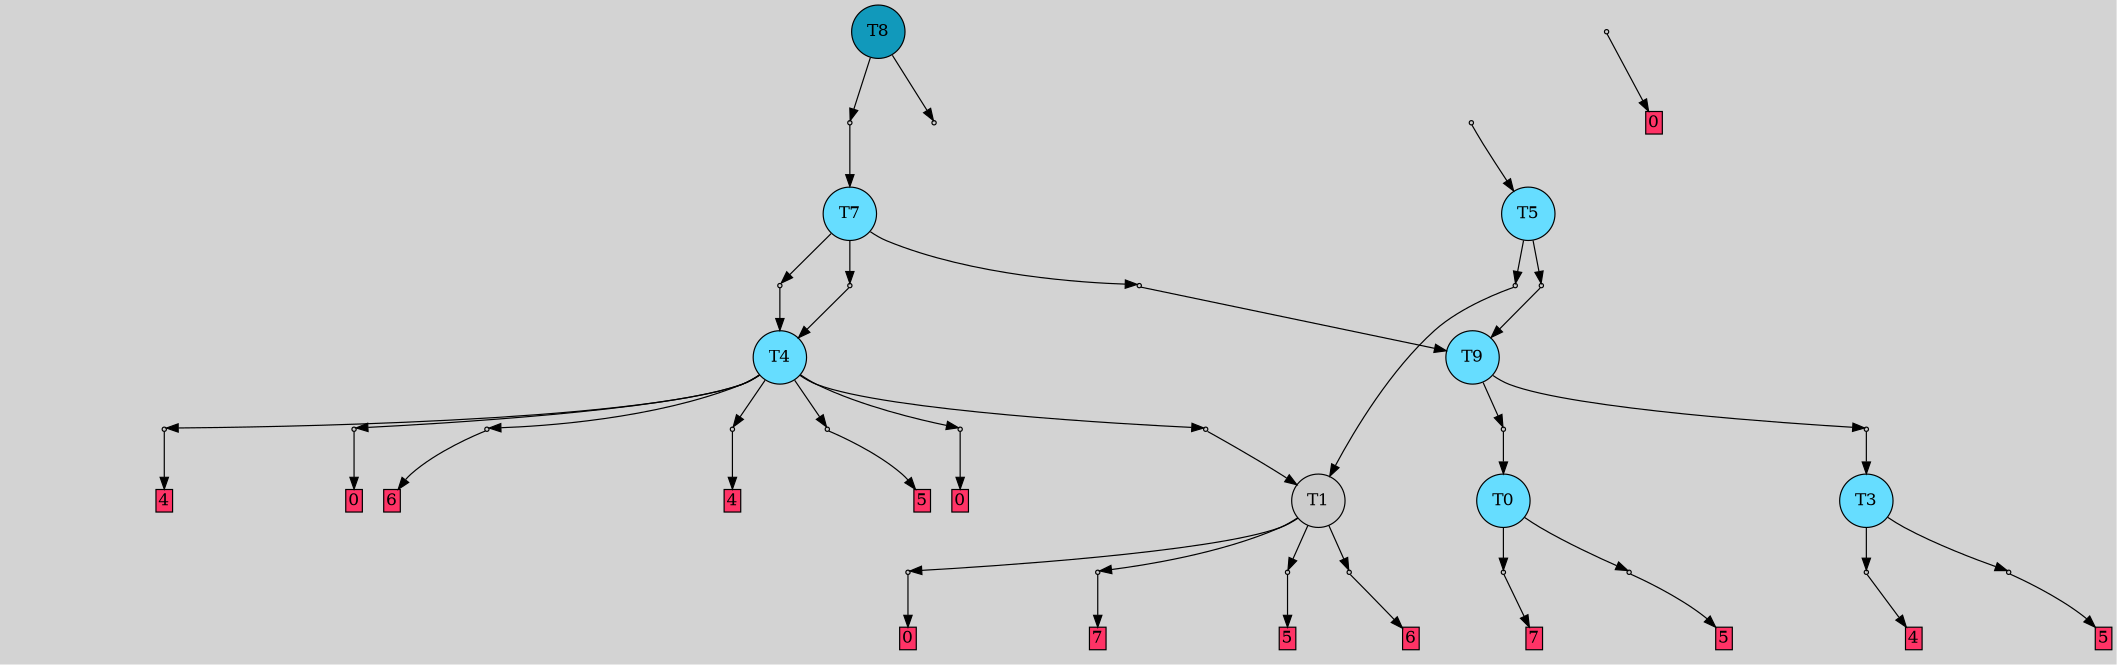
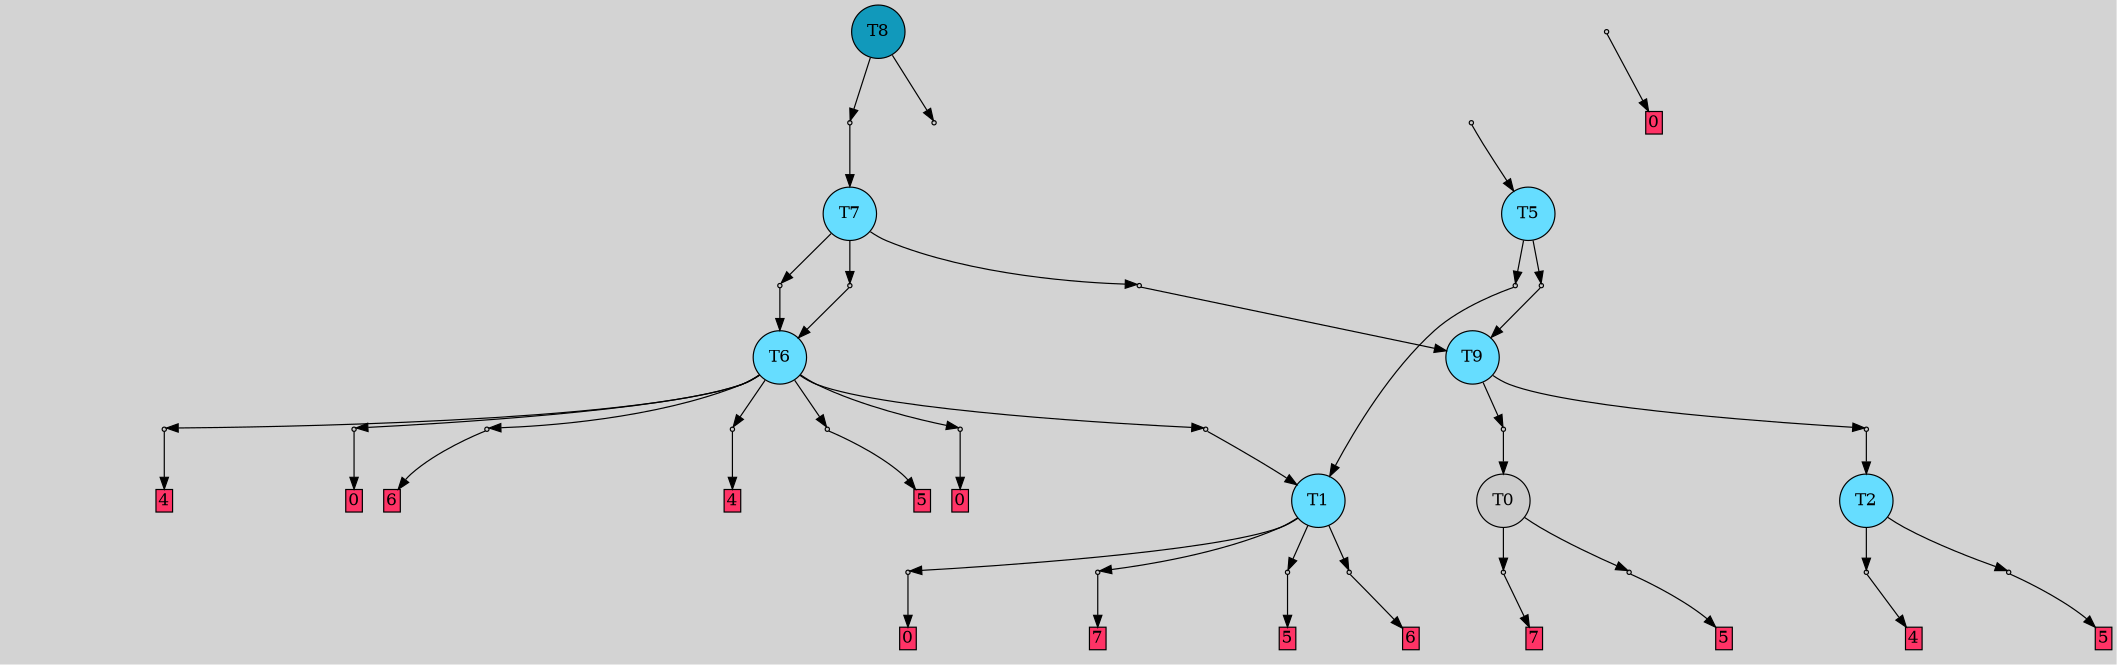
  digraph {
    bgcolor=lightgray
    node [shape=box style=filled]
    T8 [fillcolor="#1199bb" shape=circle]
    P24 [fillcolor="#cccccc" shape=point]
    P25 [fillcolor="#cccccc" shape=point]
-   T0 [fillcolor="#66ddff" shape=circle]
+   T0 [fillcolor="#cccccc" shape=circle]
    P0 [fillcolor="#cccccc" shape=point]
    P1 [fillcolor="#cccccc" shape=point]
    I0 [style=invis]
    n8 [fillcolor="#ff3366" height=0 label=7 margin=0.03 width=0]
    n9 [label="2|0&3|2#1|2&#92;n" style=invis]
    n10 [fillcolor="#ff3366" height=0 label=5 margin=0.03 width=0]
-   T1 [fillcolor="#cccccc" shape=circle]
+   T1 [fillcolor="#66ddff" shape=circle]
    P2 [fillcolor="#cccccc" shape=point]
    P3 [fillcolor="#cccccc" shape=point]
    P4 [fillcolor="#cccccc" shape=point]
    P5 [fillcolor="#cccccc" shape=point]
    n16 [label="0|0&3|3#3|7&#92;n" style=invis]
    n17 [fillcolor="#ff3366" height=0 label=0 margin=0.03 width=0]
    n18 [label="6|0&3|1#4|4&#92;n" style=invis]
    n19 [fillcolor="#ff3366" height=0 label=7 margin=0.03 width=0]
    n20 [label="2|0&3|2#1|2&#92;n" style=invis]
    n21 [fillcolor="#ff3366" height=0 label=5 margin=0.03 width=0]
    I5 [style=invis]
    n23 [fillcolor="#ff3366" height=0 label=6 margin=0.03 width=0]
-   T2 [fillcolor="#66ddff" shape=circle label=T3]
+   T2 [fillcolor="#66ddff" shape=circle]
    P6 [fillcolor="#cccccc" shape=point]
    P7 [fillcolor="#cccccc" shape=point]
    n27 [label="2|0&1|3#4|6&#92;n" style=invis]
    n28 [fillcolor="#ff3366" height=0 label=4 margin=0.03 width=0]
    n29 [label="2|0&3|2#1|2&#92;n" style=invis]
    n30 [fillcolor="#ff3366" height=0 label=5 margin=0.03 width=0]
    n31 [fillcolor="#66ddff" label=T9 shape=circle]
    P8 [fillcolor="#cccccc" shape=point]
    P9 [fillcolor="#cccccc" shape=point]
    n34 [label="8|0&4|5#4|1&#92;n" style=invis]
    n35 [label="3|0&3|7#0|0&#92;n" style=invis]
-   T4 [fillcolor="#66ddff" shape=circle]
+   T4 [fillcolor="#66ddff" shape=circle label=T6]
    P10 [fillcolor="#cccccc" shape=point]
    P11 [fillcolor="#cccccc" shape=point]
    P12 [fillcolor="#cccccc" shape=point]
    P13 [fillcolor="#cccccc" shape=point]
    P14 [fillcolor="#cccccc" shape=point]
    P15 [fillcolor="#cccccc" shape=point]
    P16 [fillcolor="#cccccc" shape=point]
    n44 [label="3|3&0|5#1|0&#92;n0|0&0|3#3|7&#92;n" style=invis]
    n45 [fillcolor="#ff3366" height=0 label=0 margin=0.03 width=0]
    n46 [label="2|0&3|2#2|2&#92;n" style=invis]
    n47 [fillcolor="#ff3366" height=0 label=5 margin=0.03 width=0]
    n48 [label="2|0&1|3#4|6&#92;n" style=invis]
    n49 [fillcolor="#ff3366" height=0 label=4 margin=0.03 width=0]
    n50 [label="0|0&3|3#3|7&#92;n" style=invis]
    n51 [fillcolor="#ff3366" height=0 label=0 margin=0.03 width=0]
    n52 [label="7|0&4|4#4|2&#92;n" style=invis]
    n53 [fillcolor="#ff3366" height=0 label=4 margin=0.03 width=0]
    n54 [label="3|0&3|7#0|0&#92;n" style=invis]
    n55 [label="3|0&3|2#3|6&#92;n" style=invis]
    n56 [fillcolor="#ff3366" height=0 label=6 margin=0.03 width=0]
    T5 [fillcolor="#66ddff" shape=circle]
    P17 [fillcolor="#cccccc" shape=point]
    P18 [fillcolor="#cccccc" shape=point]
    n60 [label="3|0&3|7#0|4&#92;n" style=invis]
    n61 [label="8|0&4|0#1|2&#92;n" style=invis]
    P19 [fillcolor="#cccccc" shape=point]
    n63 [label="3|0&3|6#0|1&#92;n" style=invis]
    n64 [fillcolor="#ff3366" height=0 label=0 margin=0.03 width=0]
    P20 [fillcolor="#cccccc" shape=point]
    n66 [label="8|0&4|0#1|2&#92;n" style=invis]
    T7 [fillcolor="#66ddff" shape=circle]
    P21 [fillcolor="#cccccc" shape=point]
    P22 [fillcolor="#cccccc" shape=point]
    P23 [fillcolor="#cccccc" shape=point]
    n71 [label="8|0&4|0#1|2&#92;n" style=invis]
    n72 [label="3|4&3|7#0|4&#92;n2|0&4|6#0|4&#92;n" style=invis]
    n73 [label="3|0&2|6#0|0&#92;n" style=invis]
    n74 [label="8|0&4|1#3|1&#92;n" style=invis]
    n75 [label="8|0&4|0#1|2&#92;n" style=invis]
    subgraph sub_1 {
      rank=same
      T8
    }
    T8 -> P24
    T8 -> P25
    P24 -> n74 [style=invis]
    P25 -> T7
    P25 -> n75 [style=invis]
    T0 -> P0
    T0 -> P1
    P0 -> I0 [style=invis]
    P0 -> n8
    P1 -> n9 [style=invis]
    P1 -> n10
    T1 -> P2
    T1 -> P3
    T1 -> P4
    T1 -> P5
    P2 -> n16 [style=invis]
    P2 -> n17
    P3 -> n18 [style=invis]
    P3 -> n19
    P4 -> n20 [style=invis]
    P4 -> n21
    P5 -> I5 [style=invis]
    P5 -> n23
    T2 -> P6
    T2 -> P7
    P6 -> n27 [style=invis]
    P6 -> n28
    P7 -> n29 [style=invis]
    P7 -> n30
    n31 -> P8
    n31 -> P9
    P8 -> T2
    P8 -> n34 [style=invis]
    P9 -> T0
    P9 -> n35 [style=invis]
    T4 -> P10
    T4 -> P11
    T4 -> P12
    T4 -> P13
    T4 -> P14
    T4 -> P15
    T4 -> P16
    P10 -> n44 [style=invis]
    P10 -> n45
    P11 -> n46 [style=invis]
    P11 -> n47
    P12 -> n48 [style=invis]
    P12 -> n49
    P13 -> n50 [style=invis]
    P13 -> n51
    P14 -> n52 [style=invis]
    P14 -> n53
    P15 -> T1
    P15 -> n54 [style=invis]
    P16 -> n55 [style=invis]
    P16 -> n56
    T5 -> P17
    T5 -> P18
    P17 -> T1
    P17 -> n60 [style=invis]
    P18 -> n31
    P18 -> n61 [style=invis]
    P19 -> n63 [style=invis]
    P19 -> n64
    P20 -> T5
    P20 -> n66 [style=invis]
    T7 -> P21
    T7 -> P22
    T7 -> P23
    P21 -> T4
    P21 -> n71 [style=invis]
    P22 -> n31
    P22 -> n72 [style=invis]
    P23 -> T4
    P23 -> n73 [style=invis]
  }
